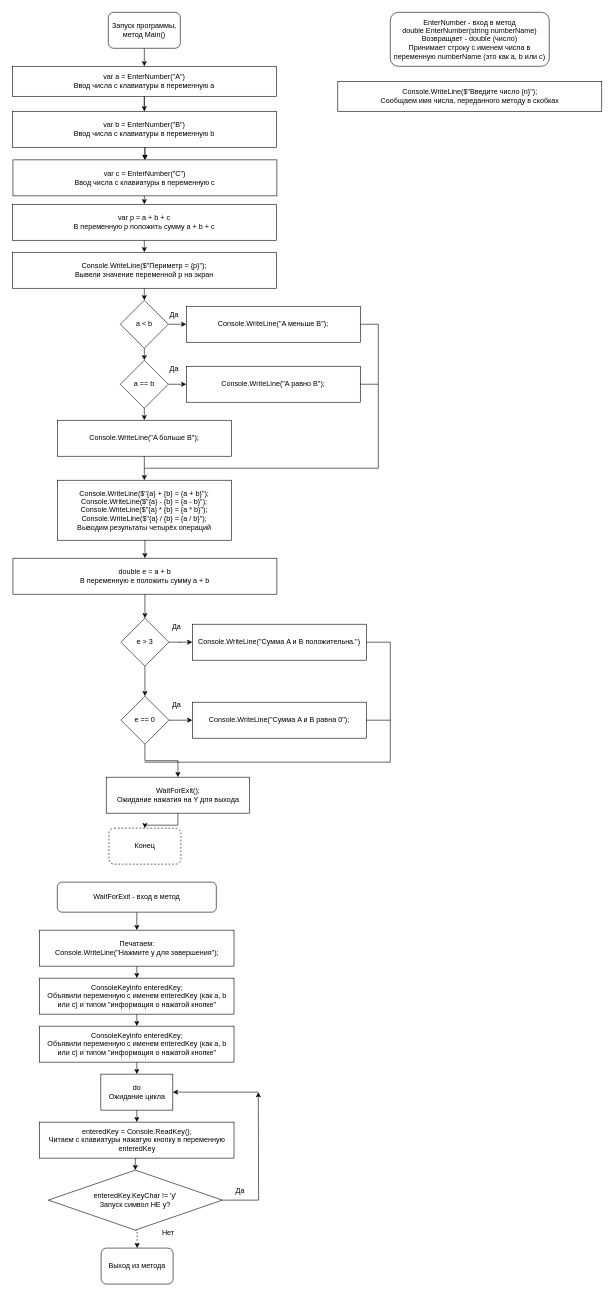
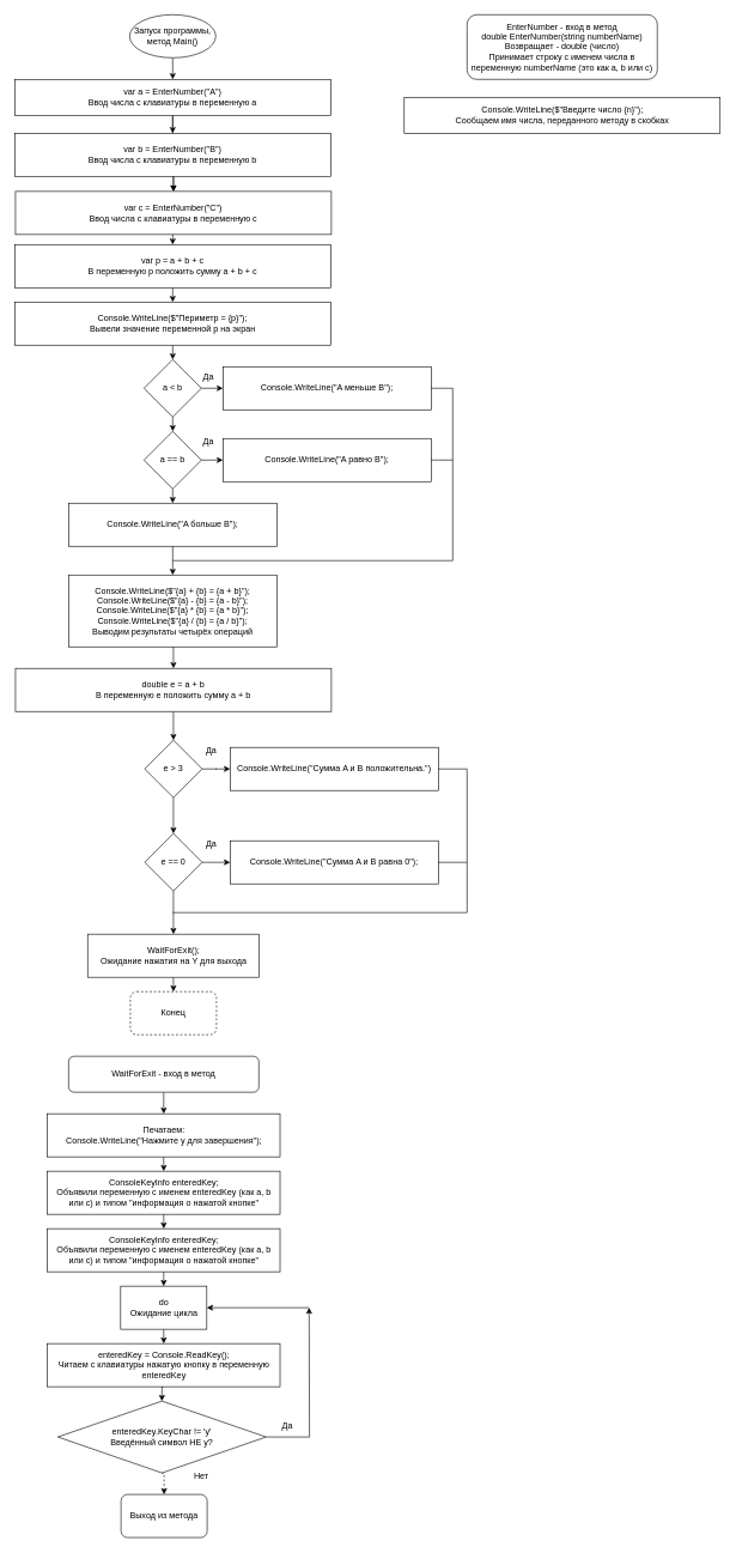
  <mxCell id="0" />
  <mxCell id="1" parent="0" />
  <mxCell id="2" style="edgeStyle=orthogonalEdgeStyle;rounded=0;orthogonalLoop=1;jettySize=auto;html=1;exitX=0.5;exitY=1;exitDx=0;exitDy=0;entryX=0.5;entryY=0;entryDx=0;entryDy=0;" edge="1" parent="1" source="3" target="6"><mxGeometry relative="1" as="geometry" /></mxCell>
- <mxCell id="3" value="Запуск программы, метод Main()" style="rounded=1;whiteSpace=wrap;html=1;" vertex="1" parent="1"><mxGeometry x="180" y="20" width="120" height="60" as="geometry" /></mxCell>
+ <mxCell id="3" value="Запуск программы, метод Main()" style="ellipse;whiteSpace=wrap;html=1;" vertex="1" parent="1"><mxGeometry x="180" y="20" width="120" height="60" as="geometry" /></mxCell>
  <mxCell id="4" style="edgeStyle=orthogonalEdgeStyle;rounded=0;orthogonalLoop=1;jettySize=auto;html=1;exitX=0.5;exitY=1;exitDx=0;exitDy=0;entryX=0.5;entryY=0;entryDx=0;entryDy=0;" edge="1" parent="1" source="6" target="8"><mxGeometry relative="1" as="geometry" /></mxCell>
  <mxCell id="5" value="" style="edgeStyle=orthogonalEdgeStyle;rounded=0;orthogonalLoop=1;jettySize=auto;html=1;" edge="1" parent="1" source="6" target="10"><mxGeometry relative="1" as="geometry" /></mxCell>
  <mxCell id="6" value="var a = EnterNumber(&quot;A&quot;)&lt;br&gt;Ввод числа с клавиатуры в переменную a" style="rounded=0;whiteSpace=wrap;html=1;" vertex="1" parent="1"><mxGeometry x="20" y="110" width="440" height="50" as="geometry" /></mxCell>
  <mxCell id="7" style="edgeStyle=orthogonalEdgeStyle;rounded=0;orthogonalLoop=1;jettySize=auto;html=1;exitX=0.5;exitY=1;exitDx=0;exitDy=0;entryX=0.5;entryY=0;entryDx=0;entryDy=0;" edge="1" parent="1" source="8" target="10"><mxGeometry relative="1" as="geometry" /></mxCell>
  <mxCell id="8" value="var b = EnterNumber(&quot;B&quot;)&lt;br&gt;Ввод числа с клавиатуры в переменную b" style="rounded=0;whiteSpace=wrap;html=1;" vertex="1" parent="1"><mxGeometry x="20" y="185" width="440" height="60" as="geometry" /></mxCell>
  <mxCell id="9" style="edgeStyle=orthogonalEdgeStyle;rounded=0;orthogonalLoop=1;jettySize=auto;html=1;exitX=0.5;exitY=1;exitDx=0;exitDy=0;entryX=0.5;entryY=0;entryDx=0;entryDy=0;" edge="1" parent="1" source="10" target="12"><mxGeometry relative="1" as="geometry" /></mxCell>
  <mxCell id="10" value="var c = EnterNumber(&quot;C&quot;)&lt;br&gt;Ввод числа с клавиатуры в переменную c" style="rounded=0;whiteSpace=wrap;html=1;" vertex="1" parent="1"><mxGeometry x="21" y="266" width="440" height="60" as="geometry" /></mxCell>
  <mxCell id="11" style="edgeStyle=orthogonalEdgeStyle;rounded=0;orthogonalLoop=1;jettySize=auto;html=1;exitX=0.5;exitY=1;exitDx=0;exitDy=0;entryX=0.5;entryY=0;entryDx=0;entryDy=0;" edge="1" parent="1" source="12" target="14"><mxGeometry relative="1" as="geometry" /></mxCell>
  <mxCell id="12" value="var p = a + b + c&lt;br&gt;В переменную p положить сумму a + b + c" style="rounded=0;whiteSpace=wrap;html=1;" vertex="1" parent="1"><mxGeometry x="20" y="340" width="440" height="60" as="geometry" /></mxCell>
  <mxCell id="13" style="edgeStyle=orthogonalEdgeStyle;rounded=0;orthogonalLoop=1;jettySize=auto;html=1;exitX=0.5;exitY=1;exitDx=0;exitDy=0;entryX=0.5;entryY=0;entryDx=0;entryDy=0;" edge="1" parent="1" source="14" target="17"><mxGeometry relative="1" as="geometry" /></mxCell>
  <mxCell id="14" value="Console.WriteLine($&quot;Периметр = {p}&quot;);&lt;br&gt;Вывели значение переменной p на экран" style="rounded=0;whiteSpace=wrap;html=1;" vertex="1" parent="1"><mxGeometry x="20" y="420" width="440" height="60" as="geometry" /></mxCell>
  <mxCell id="15" style="edgeStyle=orthogonalEdgeStyle;rounded=0;orthogonalLoop=1;jettySize=auto;html=1;exitX=1;exitY=0.5;exitDx=0;exitDy=0;entryX=0;entryY=0.5;entryDx=0;entryDy=0;" edge="1" parent="1" source="17" target="18"><mxGeometry relative="1" as="geometry" /></mxCell>
  <mxCell id="16" style="edgeStyle=orthogonalEdgeStyle;rounded=0;orthogonalLoop=1;jettySize=auto;html=1;exitX=0.5;exitY=1;exitDx=0;exitDy=0;entryX=0.5;entryY=0;entryDx=0;entryDy=0;" edge="1" parent="1" source="17" target="22"><mxGeometry relative="1" as="geometry" /></mxCell>
  <mxCell id="17" value="a &amp;lt; b" style="rhombus;whiteSpace=wrap;html=1;" vertex="1" parent="1"><mxGeometry x="200" y="500" width="80" height="80" as="geometry" /></mxCell>
  <mxCell id="18" value="Console.WriteLine(&quot;A меньше B&quot;);" style="rounded=0;whiteSpace=wrap;html=1;" vertex="1" parent="1"><mxGeometry x="310" y="510" width="290" height="60" as="geometry" /></mxCell>
  <mxCell id="19" value="Да" style="text;html=1;strokeColor=none;fillColor=none;align=center;verticalAlign=middle;whiteSpace=wrap;rounded=0;" vertex="1" parent="1"><mxGeometry x="260" y="510" width="60" height="30" as="geometry" /></mxCell>
  <mxCell id="20" style="edgeStyle=orthogonalEdgeStyle;rounded=0;orthogonalLoop=1;jettySize=auto;html=1;exitX=1;exitY=0.5;exitDx=0;exitDy=0;entryX=0;entryY=0.5;entryDx=0;entryDy=0;" edge="1" parent="1" source="22" target="23"><mxGeometry relative="1" as="geometry" /></mxCell>
  <mxCell id="21" style="edgeStyle=orthogonalEdgeStyle;rounded=0;orthogonalLoop=1;jettySize=auto;html=1;exitX=0.5;exitY=1;exitDx=0;exitDy=0;entryX=0.5;entryY=0;entryDx=0;entryDy=0;" edge="1" parent="1" source="22" target="25"><mxGeometry relative="1" as="geometry" /></mxCell>
  <mxCell id="22" value="a == b" style="rhombus;whiteSpace=wrap;html=1;" vertex="1" parent="1"><mxGeometry x="200" y="600" width="80" height="80" as="geometry" /></mxCell>
  <mxCell id="23" value="Console.WriteLine(&quot;A равно B&quot;);" style="rounded=0;whiteSpace=wrap;html=1;" vertex="1" parent="1"><mxGeometry x="310" y="610" width="290" height="60" as="geometry" /></mxCell>
  <mxCell id="24" value="Да" style="text;html=1;strokeColor=none;fillColor=none;align=center;verticalAlign=middle;whiteSpace=wrap;rounded=0;" vertex="1" parent="1"><mxGeometry x="260" y="600" width="60" height="30" as="geometry" /></mxCell>
  <mxCell id="25" value="Console.WriteLine(&quot;A больше B&quot;);" style="rounded=0;whiteSpace=wrap;html=1;" vertex="1" parent="1"><mxGeometry x="95" y="700" width="290" height="60" as="geometry" /></mxCell>
  <mxCell id="26" value="" style="endArrow=none;html=1;rounded=0;entryX=1;entryY=0.5;entryDx=0;entryDy=0;" edge="1" parent="1" target="18"><mxGeometry width="50" height="50" relative="1" as="geometry"><mxPoint x="630" y="540" as="sourcePoint" /><mxPoint x="450" y="540" as="targetPoint" /></mxGeometry></mxCell>
  <mxCell id="27" value="" style="endArrow=none;html=1;rounded=0;entryX=1;entryY=0.5;entryDx=0;entryDy=0;" edge="1" parent="1" target="23"><mxGeometry width="50" height="50" relative="1" as="geometry"><mxPoint x="630" y="640" as="sourcePoint" /><mxPoint x="610" y="550" as="targetPoint" /><Array as="points"><mxPoint x="630" y="640" /></Array></mxGeometry></mxCell>
  <mxCell id="28" value="" style="endArrow=none;html=1;rounded=0;" edge="1" parent="1"><mxGeometry width="50" height="50" relative="1" as="geometry"><mxPoint x="630" y="640" as="sourcePoint" /><mxPoint x="630" y="540" as="targetPoint" /></mxGeometry></mxCell>
  <mxCell id="29" value="" style="endArrow=none;html=1;rounded=0;" edge="1" parent="1"><mxGeometry width="50" height="50" relative="1" as="geometry"><mxPoint x="630" y="780" as="sourcePoint" /><mxPoint x="630" y="640" as="targetPoint" /></mxGeometry></mxCell>
  <mxCell id="30" value="" style="endArrow=none;html=1;rounded=0;" edge="1" parent="1"><mxGeometry width="50" height="50" relative="1" as="geometry"><mxPoint x="240" y="780" as="sourcePoint" /><mxPoint x="630" y="780" as="targetPoint" /></mxGeometry></mxCell>
  <mxCell id="31" value="" style="endArrow=classic;html=1;rounded=0;exitX=0.5;exitY=1;exitDx=0;exitDy=0;" edge="1" parent="1" source="25"><mxGeometry width="50" height="50" relative="1" as="geometry"><mxPoint x="400" y="590" as="sourcePoint" /><mxPoint x="240" y="800" as="targetPoint" /></mxGeometry></mxCell>
  <mxCell id="32" style="edgeStyle=orthogonalEdgeStyle;rounded=0;orthogonalLoop=1;jettySize=auto;html=1;exitX=0.5;exitY=1;exitDx=0;exitDy=0;entryX=0.5;entryY=0;entryDx=0;entryDy=0;" edge="1" parent="1" source="33" target="35"><mxGeometry relative="1" as="geometry" /></mxCell>
  <mxCell id="33" value="&lt;div&gt;Console.WriteLine($&quot;{a} + {b} = {a + b}&quot;);&lt;/div&gt;&lt;div&gt;&lt;span style=&quot;background-color: initial;&quot;&gt;Console.WriteLine($&quot;{a} - {b} = {a - b}&quot;);&lt;/span&gt;&lt;/div&gt;&lt;div&gt;&lt;span style=&quot;background-color: initial;&quot;&gt;Console.WriteLine($&quot;{a} * {b} = {a * b}&quot;);&lt;/span&gt;&lt;/div&gt;&lt;div&gt;&lt;span style=&quot;background-color: initial;&quot;&gt;Console.WriteLine($&quot;{a} / {b} = {a / b}&quot;);&lt;/span&gt;&lt;/div&gt;&lt;div&gt;&lt;span style=&quot;background-color: initial;&quot;&gt;Выводим результаты четырёх операций&lt;/span&gt;&lt;/div&gt;" style="rounded=0;whiteSpace=wrap;html=1;" vertex="1" parent="1"><mxGeometry x="95" y="800" width="290" height="100" as="geometry" /></mxCell>
  <mxCell id="34" style="edgeStyle=orthogonalEdgeStyle;rounded=0;orthogonalLoop=1;jettySize=auto;html=1;exitX=0.5;exitY=1;exitDx=0;exitDy=0;entryX=0.5;entryY=0;entryDx=0;entryDy=0;" edge="1" parent="1" source="35" target="38"><mxGeometry relative="1" as="geometry" /></mxCell>
  <mxCell id="35" value="double e = a + b&lt;br&gt;В переменную e положить сумму a + b" style="rounded=0;whiteSpace=wrap;html=1;" vertex="1" parent="1"><mxGeometry x="21" y="930" width="440" height="60" as="geometry" /></mxCell>
  <mxCell id="36" value="" style="edgeStyle=orthogonalEdgeStyle;rounded=0;orthogonalLoop=1;jettySize=auto;html=1;" edge="1" parent="1" source="38" target="39"><mxGeometry relative="1" as="geometry" /></mxCell>
  <mxCell id="37" style="edgeStyle=orthogonalEdgeStyle;rounded=0;orthogonalLoop=1;jettySize=auto;html=1;exitX=0.5;exitY=1;exitDx=0;exitDy=0;" edge="1" parent="1" source="38" target="43"><mxGeometry relative="1" as="geometry" /></mxCell>
  <mxCell id="38" value="e &amp;gt; 3" style="rhombus;whiteSpace=wrap;html=1;" vertex="1" parent="1"><mxGeometry x="201" y="1030" width="80" height="80" as="geometry" /></mxCell>
  <mxCell id="39" value="Console.WriteLine(&quot;Сумма A и B положительна.&quot;)" style="rounded=0;whiteSpace=wrap;html=1;" vertex="1" parent="1"><mxGeometry x="320" y="1040" width="290" height="60" as="geometry" /></mxCell>
  <mxCell id="40" value="Да" style="text;html=1;strokeColor=none;fillColor=none;align=center;verticalAlign=middle;whiteSpace=wrap;rounded=0;" vertex="1" parent="1"><mxGeometry x="264" y="1030" width="60" height="30" as="geometry" /></mxCell>
  <mxCell id="41" style="edgeStyle=orthogonalEdgeStyle;rounded=0;orthogonalLoop=1;jettySize=auto;html=1;exitX=1;exitY=0.5;exitDx=0;exitDy=0;entryX=0;entryY=0.5;entryDx=0;entryDy=0;" edge="1" parent="1" source="43" target="44"><mxGeometry relative="1" as="geometry" /></mxCell>
  <mxCell id="42" style="edgeStyle=orthogonalEdgeStyle;rounded=0;orthogonalLoop=1;jettySize=auto;html=1;exitX=0.5;exitY=1;exitDx=0;exitDy=0;entryX=0.5;entryY=0;entryDx=0;entryDy=0;" edge="1" parent="1" source="43" target="47"><mxGeometry relative="1" as="geometry" /></mxCell>
  <mxCell id="43" value="e == 0" style="rhombus;whiteSpace=wrap;html=1;" vertex="1" parent="1"><mxGeometry x="201" y="1160" width="80" height="80" as="geometry" /></mxCell>
  <mxCell id="44" value="Console.WriteLine(&quot;Сумма A и B равна 0&quot;);" style="rounded=0;whiteSpace=wrap;html=1;" vertex="1" parent="1"><mxGeometry x="320" y="1170" width="290" height="60" as="geometry" /></mxCell>
  <mxCell id="45" value="Да" style="text;html=1;strokeColor=none;fillColor=none;align=center;verticalAlign=middle;whiteSpace=wrap;rounded=0;" vertex="1" parent="1"><mxGeometry x="264" y="1160" width="60" height="30" as="geometry" /></mxCell>
  <mxCell id="46" style="edgeStyle=orthogonalEdgeStyle;rounded=0;orthogonalLoop=1;jettySize=auto;html=1;exitX=0.5;exitY=1;exitDx=0;exitDy=0;entryX=0.5;entryY=0;entryDx=0;entryDy=0;" edge="1" parent="1" source="47" target="52"><mxGeometry relative="1" as="geometry" /></mxCell>
- <mxCell id="47" value="WaitForExit();&lt;br&gt;Ожидание нажатия на Y для выхода" style="rounded=0;whiteSpace=wrap;html=1;" vertex="1" parent="1"><mxGeometry x="176.5" y="1295" width="239" height="60" as="geometry" /></mxCell>
+ <mxCell id="47" value="WaitForExit();&lt;br&gt;Ожидание нажатия на Y для выхода" style="rounded=0;whiteSpace=wrap;html=1;" vertex="1" parent="1"><mxGeometry x="121.5" y="1300" width="239" height="60" as="geometry" /></mxCell>
  <mxCell id="48" value="" style="endArrow=none;html=1;rounded=0;exitX=1;exitY=0.5;exitDx=0;exitDy=0;" edge="1" parent="1" source="39"><mxGeometry width="50" height="50" relative="1" as="geometry"><mxPoint x="300" y="1280" as="sourcePoint" /><mxPoint x="650" y="1070" as="targetPoint" /></mxGeometry></mxCell>
  <mxCell id="49" value="" style="endArrow=none;html=1;rounded=0;entryX=1;entryY=0.5;entryDx=0;entryDy=0;" edge="1" parent="1" target="44"><mxGeometry width="50" height="50" relative="1" as="geometry"><mxPoint x="650" y="1200" as="sourcePoint" /><mxPoint x="350" y="1230" as="targetPoint" /></mxGeometry></mxCell>
  <mxCell id="50" value="" style="endArrow=none;html=1;rounded=0;" edge="1" parent="1"><mxGeometry width="50" height="50" relative="1" as="geometry"><mxPoint x="650" y="1270" as="sourcePoint" /><mxPoint x="650" y="1070" as="targetPoint" /></mxGeometry></mxCell>
  <mxCell id="51" value="" style="endArrow=none;html=1;rounded=0;" edge="1" parent="1"><mxGeometry width="50" height="50" relative="1" as="geometry"><mxPoint x="240" y="1270" as="sourcePoint" /><mxPoint x="650" y="1270" as="targetPoint" /></mxGeometry></mxCell>
  <mxCell id="52" value="Конец" style="rounded=1;whiteSpace=wrap;html=1;dashed=1;" vertex="1" parent="1"><mxGeometry x="181" y="1380" width="120" height="60" as="geometry" /></mxCell>
  <mxCell id="53" style="edgeStyle=orthogonalEdgeStyle;rounded=0;orthogonalLoop=1;jettySize=auto;html=1;exitX=0.5;exitY=1;exitDx=0;exitDy=0;entryX=0.5;entryY=0;entryDx=0;entryDy=0;" edge="1" parent="1" source="54" target="56"><mxGeometry relative="1" as="geometry" /></mxCell>
  <mxCell id="54" value="WaitForExit - вход в метод" style="rounded=1;whiteSpace=wrap;html=1;" vertex="1" parent="1"><mxGeometry x="95" y="1470" width="265" height="50" as="geometry" /></mxCell>
  <mxCell id="55" style="edgeStyle=orthogonalEdgeStyle;rounded=0;orthogonalLoop=1;jettySize=auto;html=1;exitX=0.5;exitY=1;exitDx=0;exitDy=0;entryX=0.5;entryY=0;entryDx=0;entryDy=0;" edge="1" parent="1" source="56" target="58"><mxGeometry relative="1" as="geometry" /></mxCell>
  <mxCell id="56" value="Печатаем:&lt;br&gt;Console.WriteLine(&quot;Нажмите y для завершения&quot;);" style="rounded=0;whiteSpace=wrap;html=1;" vertex="1" parent="1"><mxGeometry x="65.5" y="1550" width="324" height="60" as="geometry" /></mxCell>
  <mxCell id="57" style="edgeStyle=orthogonalEdgeStyle;rounded=0;orthogonalLoop=1;jettySize=auto;html=1;exitX=0.5;exitY=1;exitDx=0;exitDy=0;entryX=0.5;entryY=0;entryDx=0;entryDy=0;" edge="1" parent="1" source="58" target="60"><mxGeometry relative="1" as="geometry" /></mxCell>
  <mxCell id="58" value="ConsoleKeyInfo enteredKey;&lt;br&gt;Объявили переменную с именем enteredKey (как a, b или c) и типом &quot;информация о нажатой кнопке&quot;" style="rounded=0;whiteSpace=wrap;html=1;" vertex="1" parent="1"><mxGeometry x="65.5" y="1630" width="324" height="60" as="geometry" /></mxCell>
  <mxCell id="59" style="edgeStyle=orthogonalEdgeStyle;rounded=0;orthogonalLoop=1;jettySize=auto;html=1;exitX=0.5;exitY=1;exitDx=0;exitDy=0;entryX=0.5;entryY=0;entryDx=0;entryDy=0;" edge="1" parent="1" source="60" target="62"><mxGeometry relative="1" as="geometry" /></mxCell>
  <mxCell id="60" value="ConsoleKeyInfo enteredKey;&lt;br&gt;Объявили переменную с именем enteredKey (как a, b или c) и типом &quot;информация о нажатой кнопке&quot;" style="rounded=0;whiteSpace=wrap;html=1;" vertex="1" parent="1"><mxGeometry x="65.5" y="1710" width="324" height="60" as="geometry" /></mxCell>
  <mxCell id="61" style="edgeStyle=orthogonalEdgeStyle;rounded=0;orthogonalLoop=1;jettySize=auto;html=1;exitX=0.5;exitY=1;exitDx=0;exitDy=0;entryX=0.5;entryY=0;entryDx=0;entryDy=0;" edge="1" parent="1" source="62" target="64"><mxGeometry relative="1" as="geometry" /></mxCell>
  <mxCell id="62" value="do&lt;br&gt;Ожидание цикла" style="rounded=0;whiteSpace=wrap;html=1;" vertex="1" parent="1"><mxGeometry x="167.5" y="1790" width="120" height="60" as="geometry" /></mxCell>
  <mxCell id="63" style="edgeStyle=orthogonalEdgeStyle;rounded=0;orthogonalLoop=1;jettySize=auto;html=1;exitX=0.5;exitY=1;exitDx=0;exitDy=0;entryX=0.5;entryY=0;entryDx=0;entryDy=0;" edge="1" parent="1" source="64" target="67"><mxGeometry relative="1" as="geometry" /></mxCell>
  <mxCell id="64" value="enteredKey = Console.ReadKey();&lt;br&gt;Читаем с клавиатуры нажатую кнопку в переменную enteredKey" style="rounded=0;whiteSpace=wrap;html=1;" vertex="1" parent="1"><mxGeometry x="65.5" y="1870" width="324" height="60" as="geometry" /></mxCell>
  <mxCell id="65" style="edgeStyle=orthogonalEdgeStyle;rounded=0;orthogonalLoop=1;jettySize=auto;html=1;exitX=1;exitY=0.5;exitDx=0;exitDy=0;" edge="1" parent="1" source="67"><mxGeometry relative="1" as="geometry"><mxPoint x="430" y="1820" as="targetPoint" /></mxGeometry></mxCell>
  <mxCell id="66" style="edgeStyle=orthogonalEdgeStyle;rounded=0;orthogonalLoop=1;jettySize=auto;html=1;exitX=0.5;exitY=1;exitDx=0;exitDy=0;entryX=0.5;entryY=0;entryDx=0;entryDy=0;dashed=1;" edge="1" parent="1" source="67" target="72"><mxGeometry relative="1" as="geometry" /></mxCell>
- <mxCell id="67" value="enteredKey.KeyChar != 'y'&lt;br&gt;Запуск символ НЕ y?" style="rhombus;whiteSpace=wrap;html=1;" vertex="1" parent="1"><mxGeometry x="80" y="1950" width="290" height="100" as="geometry" /></mxCell>
+ <mxCell id="67" value="enteredKey.KeyChar != 'y'&lt;br&gt;Введённый символ НЕ y?" style="rhombus;whiteSpace=wrap;html=1;" vertex="1" parent="1"><mxGeometry x="80" y="1950" width="290" height="100" as="geometry" /></mxCell>
  <mxCell id="68" value="" style="endArrow=classic;html=1;rounded=0;entryX=1;entryY=0.5;entryDx=0;entryDy=0;" edge="1" parent="1" target="62"><mxGeometry width="50" height="50" relative="1" as="geometry"><mxPoint x="430" y="1820" as="sourcePoint" /><mxPoint x="330" y="1980" as="targetPoint" /></mxGeometry></mxCell>
  <mxCell id="69" style="edgeStyle=orthogonalEdgeStyle;rounded=0;orthogonalLoop=1;jettySize=auto;html=1;exitX=0.5;exitY=1;exitDx=0;exitDy=0;" edge="1" parent="1" source="67" target="67"><mxGeometry relative="1" as="geometry" /></mxCell>
  <mxCell id="70" value="Да" style="text;html=1;strokeColor=none;fillColor=none;align=center;verticalAlign=middle;whiteSpace=wrap;rounded=0;" vertex="1" parent="1"><mxGeometry x="370" y="1970" width="60" height="30" as="geometry" /></mxCell>
  <mxCell id="71" value="Нет" style="text;html=1;strokeColor=none;fillColor=none;align=center;verticalAlign=middle;whiteSpace=wrap;rounded=0;" vertex="1" parent="1"><mxGeometry x="250" y="2040" width="60" height="30" as="geometry" /></mxCell>
  <mxCell id="72" value="Выход из метода" style="rounded=1;whiteSpace=wrap;html=1;" vertex="1" parent="1"><mxGeometry x="168" y="2080" width="120" height="60" as="geometry" /></mxCell>
  <mxCell id="73" value="EnterNumber - вход в метод&lt;br&gt;double EnterNumber(string numberName)&lt;br&gt;Возвращает - double (число)&lt;br&gt;Принимает строку с именем числа в переменную numberName (это как a, b или c)" style="rounded=1;whiteSpace=wrap;html=1;" vertex="1" parent="1"><mxGeometry x="650" y="20" width="265" height="90" as="geometry" /></mxCell>
  <mxCell id="74" value="Console.WriteLine($&quot;Введите число {n}&quot;);&lt;br&gt;Сообщаем имя числа, переданного методу в скобках" style="rounded=0;whiteSpace=wrap;html=1;" vertex="1" parent="1"><mxGeometry x="562.5" y="135" width="440" height="50" as="geometry" /></mxCell>
